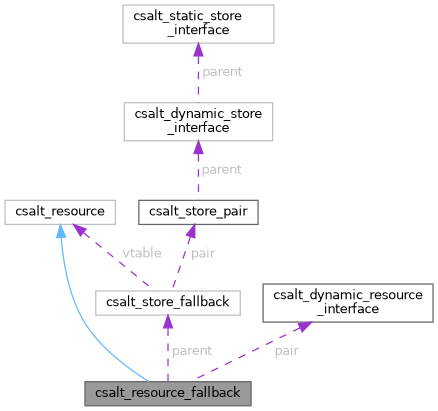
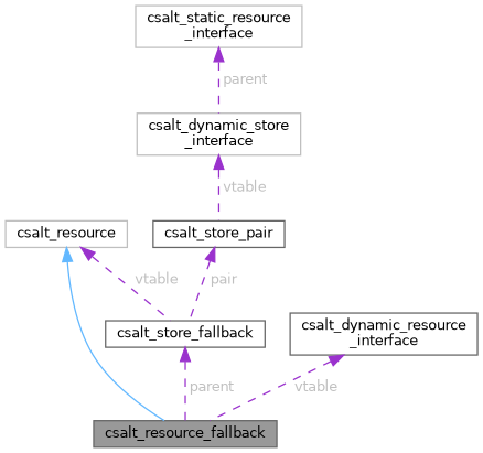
  digraph {
    node [color=gray40 fillcolor=white fontname=Helvetica fontsize=10 shape=box style=filled]
    edge [color=darkorchid3 dir=back fontname=Helvetica fontsize=10 labelfontname=Helvetica labelfontsize=10 style=dashed fontcolor=grey]
    n1 [fillcolor=grey60 fontcolor=black height=0.2 label=csalt_resource_fallback width=0.4]
    n2 [color=grey75 height=0.2 label=csalt_resource width=0.4]
-   n3 [color=grey75 height=0.2 label=csalt_store_fallback width=0.4]
+   n3 [height=0.2 label=csalt_store_fallback width=0.4]
    n4 [height=0.2 label="csalt_dynamic_resource\l_interface" width=0.4]
    n5 [color=grey75 height=0.2 label="csalt_dynamic_store\l_interface" width=0.4]
    n6 [height=0.2 label=csalt_store_pair width=0.4]
-   n7 [color=grey75 height=0.2 label="csalt_static_store\l_interface" width=0.4]
+   n7 [color=grey75 height=0.2 label="csalt_static_resource\l_interface" width=0.4]
    n2 -> n1 [color=steelblue1 style=solid fontcolor=""]
    n2 -> n3 [label=" vtable"]
    n3 -> n1 [label=" parent"]
-   n4 -> n1 [label=" pair"]
-   n5 -> n6 [label=" parent"]
+   n4 -> n1 [label=" vtable"]
+   n5 -> n6 [label=" vtable"]
    n6 -> n3 [label=" pair"]
    n7 -> n5 [label=" parent"]
  }
